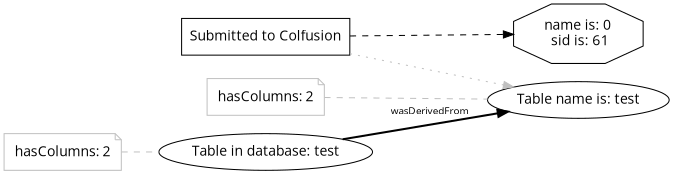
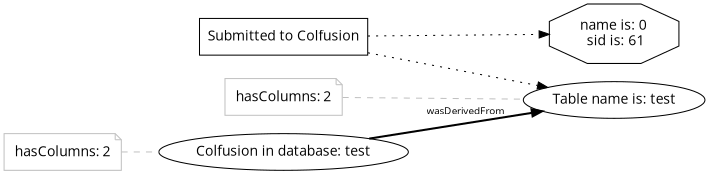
  digraph {
    fontname="Open Sans"
    rankdir=LR
    node [fontname="Open Sans"]
    edge [color=black fontcolor=black fontname="Open Sans" style=dotted]
    n1 [label="Submitted to Colfusion" shape=polygon sides=4]
    n2 [label="Table name is: test"]
    n3 [label="name is: 0\n sid is: 61" shape=polygon sides=8]
    n4 [color=gray fontcolor=black label=<<TABLE cellpadding="0" border="0"> 	<TR> 	    <TD align="left">hasColumns:</TD> 	    <TD align="left">2</TD> 	</TR>     </TABLE>> shape=note]
-   n5 [label="Table in database: test"]
+   n5 [label="Colfusion in database: test"]
    n6 [color=gray fontcolor=black label=<<TABLE cellpadding="0" border="0"> 	<TR> 	    <TD align="left">hasColumns:</TD> 	    <TD align="left">2</TD> 	</TR>     </TABLE>> shape=note]
-   n1 -> n2 [color=gray]
-   n1 -> n3 [style=dashed]
+   n1 -> n2
+   n1 -> n3
    n4 -> n2 [arrowhead=none color=gray style=dashed fontcolor=""]
    n5 -> n2 [fontsize=10 label=wasDerivedFrom style=bold]
    n6 -> n5 [arrowhead=none color=gray style=dashed fontcolor=""]
  }
